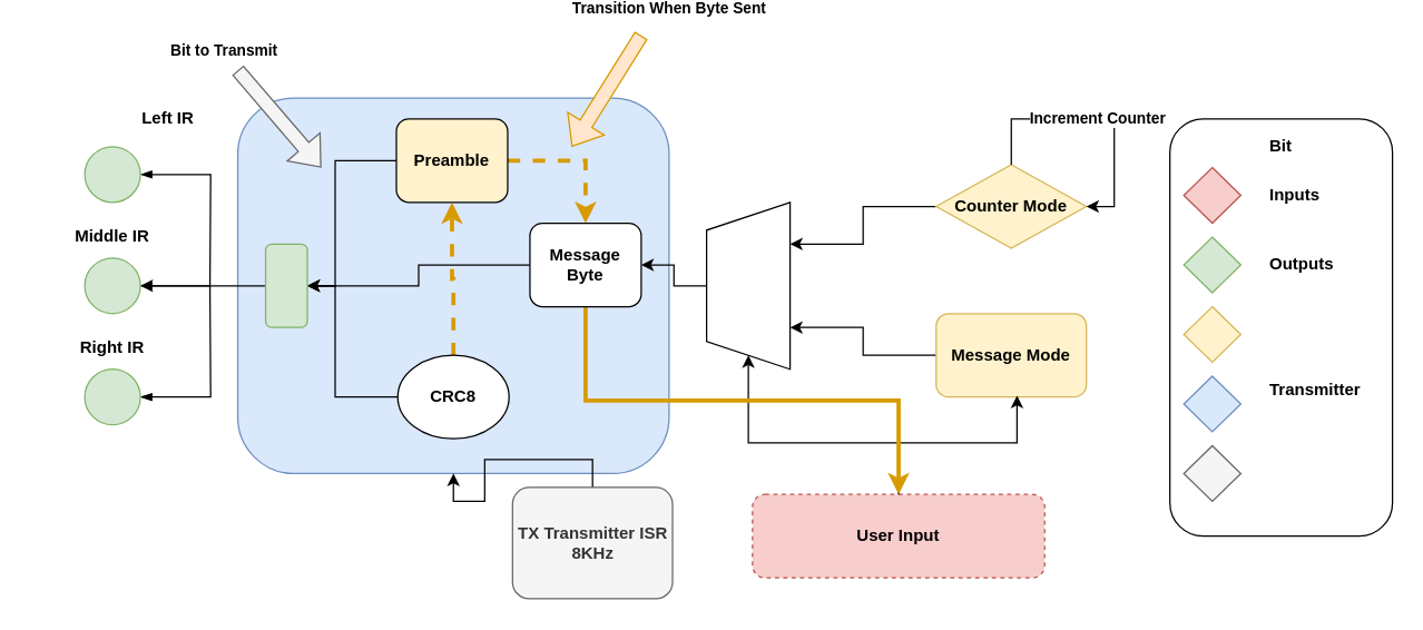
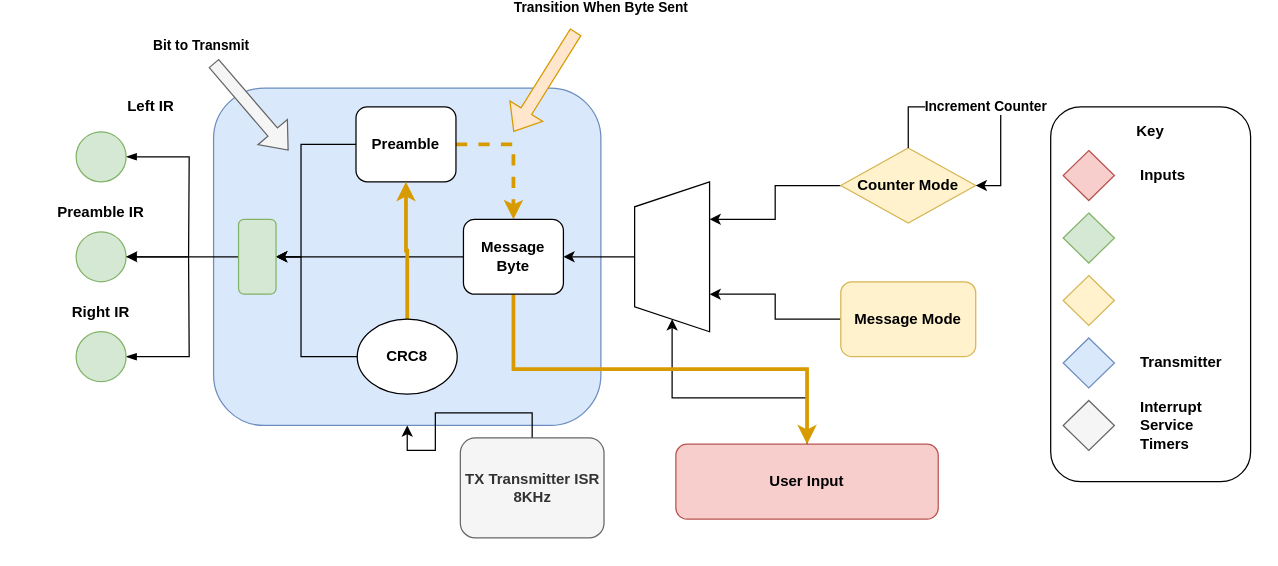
  <mxCell id="0" />
  <mxCell id="1" parent="0" />
  <mxCell id="2" value="" style="rounded=1;whiteSpace=wrap;html=1;fillColor=#dae8fc;strokeColor=#6c8ebf;" parent="1" vertex="1"><mxGeometry x="170" y="65" width="310" height="270" as="geometry" /></mxCell>
  <mxCell id="3" value="" style="rounded=1;whiteSpace=wrap;html=1;" parent="1" vertex="1"><mxGeometry x="840" y="80" width="160" height="300" as="geometry" /></mxCell>
  <mxCell id="4" value="" style="edgeStyle=orthogonalEdgeStyle;rounded=0;orthogonalLoop=1;jettySize=auto;html=1;entryX=0;entryY=0.5;entryDx=0;entryDy=0;startArrow=blockThin;startFill=1;endArrow=none;endFill=0;exitX=1;exitY=0.5;exitDx=0;exitDy=0;" parent="1" edge="1" source="5"><mxGeometry relative="1" as="geometry"><mxPoint x="90" y="200" as="sourcePoint" /><mxPoint x="150" y="200" as="targetPoint" /></mxGeometry></mxCell>
  <mxCell id="5" value="" style="ellipse;whiteSpace=wrap;html=1;aspect=fixed;fillColor=#d5e8d4;strokeColor=#82b366;" parent="1" vertex="1"><mxGeometry x="60" y="180" width="40" height="40" as="geometry" /></mxCell>
  <mxCell id="6" value="" style="edgeStyle=orthogonalEdgeStyle;rounded=0;orthogonalLoop=1;jettySize=auto;html=1;entryX=0;entryY=0.5;entryDx=0;entryDy=0;startArrow=blockThin;startFill=1;endArrow=none;endFill=0;" parent="1" source="7" edge="1"><mxGeometry relative="1" as="geometry"><Array as="points" /><mxPoint x="150" y="200" as="targetPoint" /></mxGeometry></mxCell>
  <mxCell id="7" value="" style="ellipse;whiteSpace=wrap;html=1;aspect=fixed;fillColor=#d5e8d4;strokeColor=#82b366;" parent="1" vertex="1"><mxGeometry x="60" y="260" width="40" height="40" as="geometry" /></mxCell>
  <mxCell id="8" value="" style="edgeStyle=orthogonalEdgeStyle;rounded=0;orthogonalLoop=1;jettySize=auto;html=1;entryX=0;entryY=0.5;entryDx=0;entryDy=0;startArrow=blockThin;startFill=1;endArrow=none;endFill=0;" parent="1" source="9" edge="1"><mxGeometry relative="1" as="geometry"><Array as="points" /><mxPoint x="150" y="200" as="targetPoint" /></mxGeometry></mxCell>
  <mxCell id="9" value="" style="ellipse;whiteSpace=wrap;html=1;aspect=fixed;fillColor=#d5e8d4;strokeColor=#82b366;" parent="1" vertex="1"><mxGeometry x="60" y="100" width="40" height="40" as="geometry" /></mxCell>
  <mxCell id="10" style="edgeStyle=orthogonalEdgeStyle;rounded=0;orthogonalLoop=1;jettySize=auto;html=1;entryX=0.5;entryY=1;entryDx=0;entryDy=0;" edge="1" parent="1" source="11" target="2"><mxGeometry relative="1" as="geometry" /></mxCell>
  <mxCell id="11" value="&lt;b&gt;TX Transmitter ISR&lt;/b&gt;&lt;div&gt;&lt;b&gt;8KHz&lt;/b&gt;&lt;/div&gt;" style="rounded=1;whiteSpace=wrap;html=1;fillColor=#f5f5f5;fontColor=#333333;strokeColor=#666666;" parent="1" vertex="1"><mxGeometry x="367.5" y="345" width="115" height="80" as="geometry" /></mxCell>
  <mxCell id="12" value="&lt;b&gt;Left IR&lt;/b&gt;" style="text;strokeColor=none;align=center;fillColor=none;html=1;verticalAlign=middle;whiteSpace=wrap;rounded=0;" parent="1" vertex="1"><mxGeometry x="60" y="65" width="120" height="30" as="geometry" /></mxCell>
- <mxCell id="13" value="&lt;b&gt;Middle IR&lt;/b&gt;" style="text;strokeColor=none;align=center;fillColor=none;html=1;verticalAlign=middle;whiteSpace=wrap;rounded=0;" parent="1" vertex="1"><mxGeometry y="150" width="120" height="30" as="geometry" x="20" /></mxCell>
+ <mxCell id="13" value="&lt;b&gt;Preamble IR&lt;/b&gt;" style="text;strokeColor=none;align=center;fillColor=none;html=1;verticalAlign=middle;whiteSpace=wrap;rounded=0;" parent="1" vertex="1"><mxGeometry y="150" width="120" height="30" as="geometry" x="20" /></mxCell>
  <mxCell id="14" value="&lt;b&gt;Right IR&lt;/b&gt;" style="text;strokeColor=none;align=center;fillColor=none;html=1;verticalAlign=middle;whiteSpace=wrap;rounded=0;" parent="1" vertex="1"><mxGeometry y="230" width="120" height="30" as="geometry" x="20" /></mxCell>
  <mxCell id="15" value="" style="rhombus;whiteSpace=wrap;html=1;fillColor=#f8cecc;strokeColor=#b85450;" parent="1" vertex="1"><mxGeometry x="850" y="115" width="41" height="40" as="geometry" /></mxCell>
  <mxCell id="16" value="" style="rhombus;whiteSpace=wrap;html=1;fillColor=#d5e8d4;strokeColor=#82b366;" parent="1" vertex="1"><mxGeometry x="850" y="165" width="41" height="40" as="geometry" /></mxCell>
  <mxCell id="17" value="" style="rhombus;whiteSpace=wrap;html=1;fillColor=#fff2cc;strokeColor=#d6b656;" parent="1" vertex="1"><mxGeometry x="850" y="215" width="41" height="40" as="geometry" /></mxCell>
  <mxCell id="18" value="" style="rhombus;whiteSpace=wrap;html=1;fillColor=#dae8fc;strokeColor=#6c8ebf;" parent="1" vertex="1"><mxGeometry x="850" y="265" width="41" height="40" as="geometry" /></mxCell>
  <mxCell id="19" value="" style="rhombus;whiteSpace=wrap;html=1;fillColor=#f5f5f5;strokeColor=#666666;fontColor=#333333;" parent="1" vertex="1"><mxGeometry x="850" y="315" width="41" height="40" as="geometry" /></mxCell>
  <mxCell id="20" value="&lt;b&gt;Inputs&lt;/b&gt;" style="text;strokeColor=none;align=left;fillColor=none;html=1;verticalAlign=middle;whiteSpace=wrap;rounded=0;" parent="1" vertex="1"><mxGeometry x="910" y="120" width="60" height="30" as="geometry" /></mxCell>
- <mxCell id="21" value="&lt;b&gt;Outputs&lt;/b&gt;" style="text;strokeColor=none;align=left;fillColor=none;html=1;verticalAlign=middle;whiteSpace=wrap;rounded=0;" parent="1" vertex="1"><mxGeometry x="910" y="170" width="60" height="30" as="geometry" /></mxCell>
- <mxCell id="22" value="&lt;b&gt;Transmitter&lt;/b&gt;" style="text;strokeColor=none;align=left;fillColor=none;html=1;verticalAlign=middle;whiteSpace=wrap;rounded=0;" parent="1" vertex="1"><mxGeometry x="910" y="260" width="60" height="30" as="geometry" /></mxCell>
- <mxCell id="24" value="&lt;b&gt;Bit&lt;/b&gt;" style="text;strokeColor=none;align=center;fillColor=none;html=1;verticalAlign=middle;whiteSpace=wrap;rounded=0;" parent="1" vertex="1"><mxGeometry x="890" y="85" width="60" height="30" as="geometry" /></mxCell>
+ <mxCell id="22" value="&lt;b&gt;Transmitter&lt;/b&gt;" style="text;strokeColor=none;align=left;fillColor=none;html=1;verticalAlign=middle;whiteSpace=wrap;rounded=0;" parent="1" vertex="1"><mxGeometry x="910" y="270" width="60" height="30" as="geometry" /></mxCell>
+ <mxCell id="23" value="&lt;b&gt;Interrupt Service Timers&lt;/b&gt;" style="text;strokeColor=none;align=left;fillColor=none;html=1;verticalAlign=middle;whiteSpace=wrap;rounded=0;" parent="1" vertex="1"><mxGeometry x="910" y="320" width="80" height="30" as="geometry" /></mxCell>
+ <mxCell id="24" value="&lt;b&gt;Key&lt;/b&gt;" style="text;strokeColor=none;align=center;fillColor=none;html=1;verticalAlign=middle;whiteSpace=wrap;rounded=0;" parent="1" vertex="1"><mxGeometry x="890" y="85" width="60" height="30" as="geometry" /></mxCell>
  <mxCell id="25" style="edgeStyle=orthogonalEdgeStyle;rounded=0;orthogonalLoop=1;jettySize=auto;html=1;entryX=0;entryY=0.5;entryDx=0;entryDy=0;" edge="1" parent="1" source="26" target="32"><mxGeometry relative="1" as="geometry"><Array as="points"><mxPoint x="645" y="313" /><mxPoint x="537" y="313" /></Array></mxGeometry></mxCell>
- <mxCell id="26" value="&lt;b&gt;User Input&lt;/b&gt;" style="rounded=1;whiteSpace=wrap;html=1;fillColor=#f8cecc;strokeColor=#b85450;dashed=1;" vertex="1" parent="1"><mxGeometry x="540" y="350" width="210" height="60" as="geometry" /></mxCell>
+ <mxCell id="26" value="&lt;b&gt;User Input&lt;/b&gt;" style="rounded=1;whiteSpace=wrap;html=1;fillColor=#f8cecc;strokeColor=#b85450;" vertex="1" parent="1"><mxGeometry x="540" y="350" width="210" height="60" as="geometry" /></mxCell>
  <mxCell id="27" style="edgeStyle=orthogonalEdgeStyle;rounded=0;orthogonalLoop=1;jettySize=auto;html=1;entryX=0.75;entryY=1;entryDx=0;entryDy=0;" edge="1" parent="1" source="28" target="32"><mxGeometry relative="1" as="geometry" /></mxCell>
  <mxCell id="28" value="&lt;b&gt;Counter Mode&lt;/b&gt;" style="rhombus;whiteSpace=wrap;html=1;fillColor=#fff2cc;strokeColor=#d6b656;" vertex="1" parent="1"><mxGeometry x="672" y="113" width="108" height="60" as="geometry" /></mxCell>
  <mxCell id="29" style="edgeStyle=orthogonalEdgeStyle;rounded=0;orthogonalLoop=1;jettySize=auto;html=1;entryX=0.25;entryY=1;entryDx=0;entryDy=0;" edge="1" parent="1" source="30" target="32"><mxGeometry relative="1" as="geometry" /></mxCell>
  <mxCell id="30" value="&lt;b&gt;Message Mode&lt;/b&gt;" style="rounded=1;whiteSpace=wrap;html=1;fillColor=#fff2cc;strokeColor=#d6b656;" vertex="1" parent="1"><mxGeometry x="672" y="220" width="108" height="60" as="geometry" /></mxCell>
  <mxCell id="31" style="edgeStyle=orthogonalEdgeStyle;rounded=0;orthogonalLoop=1;jettySize=auto;html=1;" edge="1" parent="1" source="32" target="39"><mxGeometry relative="1" as="geometry" /></mxCell>
  <mxCell id="32" value="" style="shape=trapezoid;perimeter=trapezoidPerimeter;whiteSpace=wrap;html=1;fixedSize=1;rotation=-90;" vertex="1" parent="1"><mxGeometry x="477" y="170" width="120" height="60" as="geometry" /></mxCell>
- <mxCell id="33" style="edgeStyle=orthogonalEdgeStyle;rounded=0;orthogonalLoop=1;jettySize=auto;html=1;entryX=0.538;entryY=0.983;entryDx=0;entryDy=0;entryPerimeter=0;exitX=0.5;exitY=0;exitDx=0;exitDy=0;" edge="1" parent="1" source="26" target="30"><mxGeometry relative="1" as="geometry"><Array as="points"><mxPoint x="645" y="313" /><mxPoint x="730" y="313" /></Array></mxGeometry></mxCell>
  <mxCell id="34" style="edgeStyle=orthogonalEdgeStyle;rounded=0;orthogonalLoop=1;jettySize=auto;html=1;strokeWidth=3;fillColor=#ffe6cc;strokeColor=#d79b00;dashed=1;" edge="1" parent="1" source="36" target="39"><mxGeometry relative="1" as="geometry" /></mxCell>
  <mxCell id="35" style="edgeStyle=orthogonalEdgeStyle;rounded=0;orthogonalLoop=1;jettySize=auto;html=1;entryX=1;entryY=0.5;entryDx=0;entryDy=0;" edge="1" parent="1" source="36" target="45"><mxGeometry relative="1" as="geometry"><Array as="points"><mxPoint x="240" y="110" /><mxPoint x="240" y="200" /></Array></mxGeometry></mxCell>
- <mxCell id="36" value="&lt;b&gt;Preamble&lt;/b&gt;" style="rounded=1;whiteSpace=wrap;html=1;fillColor=#fff2cc;" vertex="1" parent="1"><mxGeometry x="284" y="80" width="80" height="60" as="geometry" /></mxCell>
+ <mxCell id="36" value="&lt;b&gt;Preamble&lt;/b&gt;" style="rounded=1;whiteSpace=wrap;html=1;" vertex="1" parent="1"><mxGeometry x="284" y="80" width="80" height="60" as="geometry" /></mxCell>
  <mxCell id="37" style="edgeStyle=orthogonalEdgeStyle;rounded=0;orthogonalLoop=1;jettySize=auto;html=1;exitX=0.5;exitY=1;exitDx=0;exitDy=0;strokeWidth=3;fillColor=#ffe6cc;strokeColor=#d79b00;" edge="1" parent="1" source="39" target="26"><mxGeometry relative="1" as="geometry" /></mxCell>
  <mxCell id="38" style="edgeStyle=orthogonalEdgeStyle;rounded=0;orthogonalLoop=1;jettySize=auto;html=1;entryX=1;entryY=0.5;entryDx=0;entryDy=0;" edge="1" parent="1" source="39" target="45"><mxGeometry relative="1" as="geometry" /></mxCell>
- <mxCell id="39" value="&lt;b&gt;Message Byte&lt;/b&gt;" style="rounded=1;whiteSpace=wrap;html=1;" vertex="1" parent="1"><mxGeometry x="380" y="155" width="80" height="60" as="geometry" /></mxCell>
+ <mxCell id="39" value="&lt;b&gt;Message Byte&lt;/b&gt;" style="rounded=1;whiteSpace=wrap;html=1;" vertex="1" parent="1"><mxGeometry x="370" y="170" width="80" height="60" as="geometry" /></mxCell>
  <mxCell id="40" style="edgeStyle=orthogonalEdgeStyle;rounded=0;orthogonalLoop=1;jettySize=auto;html=1;entryX=1;entryY=0.5;entryDx=0;entryDy=0;" edge="1" parent="1" source="42" target="45"><mxGeometry relative="1" as="geometry"><Array as="points"><mxPoint x="240" y="280" /><mxPoint x="240" y="200" /></Array></mxGeometry></mxCell>
- <mxCell id="41" style="edgeStyle=orthogonalEdgeStyle;rounded=0;orthogonalLoop=1;jettySize=auto;html=1;entryX=0.5;entryY=1;entryDx=0;entryDy=0;strokeWidth=3;fillColor=#ffe6cc;strokeColor=#d79b00;dashed=1;" edge="1" parent="1" source="42" target="36"><mxGeometry relative="1" as="geometry" /></mxCell>
+ <mxCell id="41" style="edgeStyle=orthogonalEdgeStyle;rounded=0;orthogonalLoop=1;jettySize=auto;html=1;entryX=0.5;entryY=1;entryDx=0;entryDy=0;strokeWidth=3;fillColor=#ffe6cc;strokeColor=#d79b00;" edge="1" parent="1" source="42" target="36"><mxGeometry relative="1" as="geometry" /></mxCell>
  <mxCell id="42" value="&lt;b&gt;CRC8&lt;/b&gt;" style="ellipse;whiteSpace=wrap;html=1;" vertex="1" parent="1"><mxGeometry x="285" y="250" width="80" height="60" as="geometry" /></mxCell>
  <mxCell id="43" value="&lt;b&gt;Increment Counter&lt;/b&gt;" style="edgeStyle=orthogonalEdgeStyle;rounded=0;orthogonalLoop=1;jettySize=auto;html=1;entryX=1;entryY=0.5;entryDx=0;entryDy=0;exitX=0.5;exitY=0;exitDx=0;exitDy=0;" edge="1" parent="1" source="28" target="28"><mxGeometry relative="1" as="geometry"><Array as="points"><mxPoint x="726" y="80" /><mxPoint x="800" y="80" /><mxPoint x="800" y="143" /></Array></mxGeometry></mxCell>
  <mxCell id="44" style="edgeStyle=orthogonalEdgeStyle;rounded=0;orthogonalLoop=1;jettySize=auto;html=1;" edge="1" parent="1" source="45"><mxGeometry relative="1" as="geometry"><mxPoint x="100" y="200" as="targetPoint" /></mxGeometry></mxCell>
  <mxCell id="45" value="" style="rounded=1;whiteSpace=wrap;html=1;fillColor=#d5e8d4;strokeColor=#82b366;" vertex="1" parent="1"><mxGeometry x="190" y="170" width="30" height="60" as="geometry" /></mxCell>
  <mxCell id="46" value="" style="shape=flexArrow;endArrow=classic;html=1;rounded=0;fillColor=#f5f5f5;strokeColor=#666666;" edge="1" parent="1"><mxGeometry width="50" height="50" relative="1" as="geometry"><mxPoint x="170" y="45" as="sourcePoint" /><mxPoint x="230" y="115" as="targetPoint" /></mxGeometry></mxCell>
  <mxCell id="47" value="Bit to Transmit" style="edgeLabel;html=1;align=center;verticalAlign=middle;resizable=0;points=[];fontStyle=1" vertex="1" connectable="0" parent="46"><mxGeometry x="-0.497" y="2" relative="1" as="geometry"><mxPoint x="-27" y="-31" as="offset" /></mxGeometry></mxCell>
  <mxCell id="48" value="" style="shape=flexArrow;endArrow=classic;html=1;rounded=0;fillColor=#ffe6cc;strokeColor=#d79b00;" edge="1" parent="1"><mxGeometry width="50" height="50" relative="1" as="geometry"><mxPoint x="460" y="20" as="sourcePoint" /><mxPoint x="410" y="100" as="targetPoint" /></mxGeometry></mxCell>
  <mxCell id="49" value="Transition When Byte Sent" style="edgeLabel;html=1;align=center;verticalAlign=middle;resizable=0;points=[];fontStyle=1" vertex="1" connectable="0" parent="48"><mxGeometry x="-0.497" y="2" relative="1" as="geometry"><mxPoint x="31" y="-41" as="offset" /></mxGeometry></mxCell>
